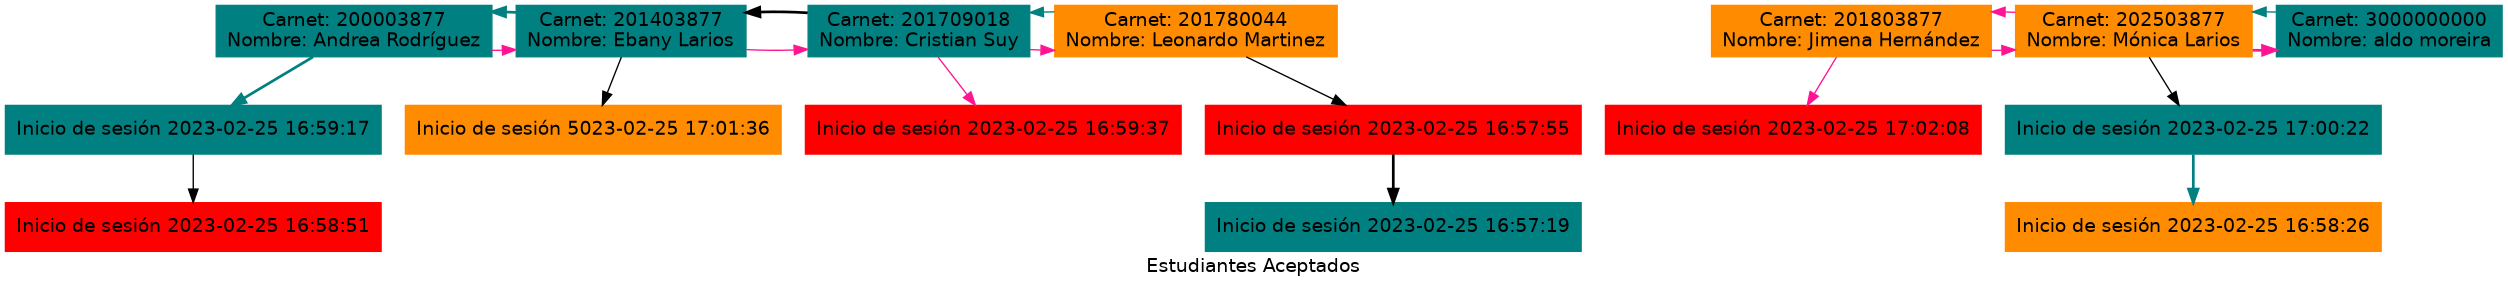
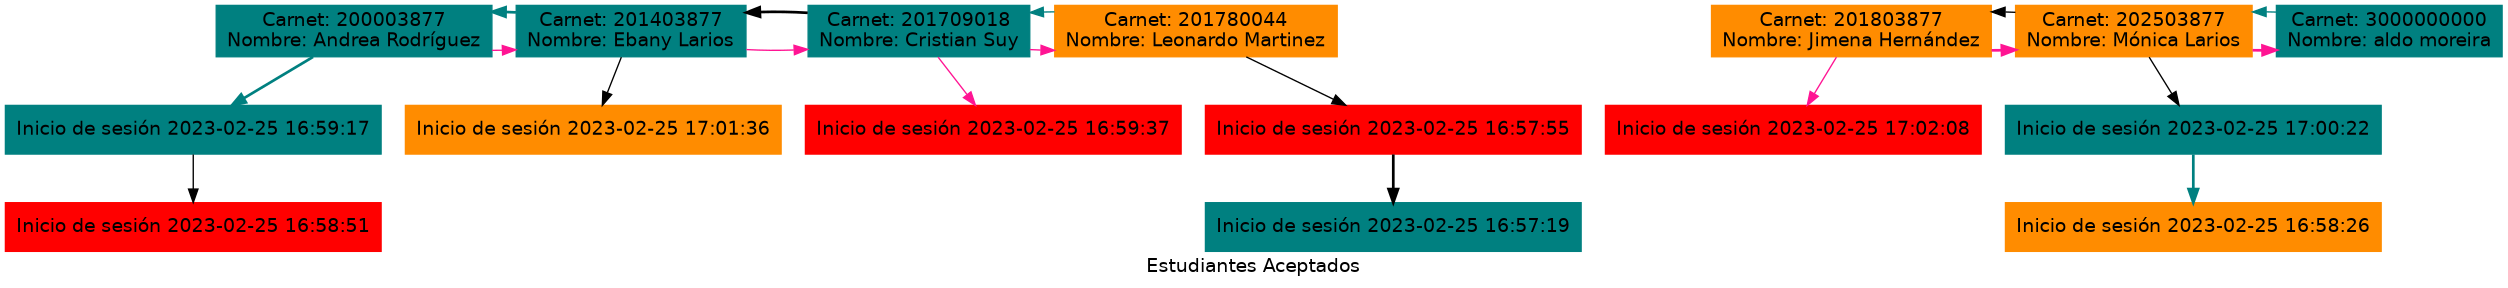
  digraph {
    fontname="DejaVu Sans"
    label="Estudiantes Aceptados"
    node [color=teal fontname="DejaVu Sans" shape=rectangle style=filled]
    edge [color=black fontname="DejaVu Sans" style=solid]
    n1 [label="Inicio de sesión 2023-02-25 16:59:17"]
-   n2 [color=darkorange label="Inicio de sesión 5023-02-25 17:01:36"]
+   n2 [color=darkorange label="Inicio de sesión 2023-02-25 17:01:36"]
    n3 [color=red label="Inicio de sesión 2023-02-25 16:59:37"]
    n4 [color=red label="Inicio de sesión 2023-02-25 16:57:55"]
    n5 [color=red label="Inicio de sesión 2023-02-25 17:02:08"]
    n6 [label="Inicio de sesión 2023-02-25 17:00:22"]
    n7 [label="Carnet: 200003877\nNombre: Andrea Rodríguez"]
    n8 [label="Carnet: 201403877\nNombre: Ebany Larios"]
    n9 [label="Carnet: 201709018\nNombre: Cristian Suy"]
    n10 [color=darkorange label="Carnet: 201780044\nNombre: Leonardo Martinez"]
    n11 [color=darkorange label="Carnet: 201803877\nNombre: Jimena Hernández"]
    n12 [color=darkorange label="Carnet: 202503877\nNombre: Mónica Larios"]
    n13 [label="Carnet: 3000000000\nNombre: aldo moreira"]
    n14 [color=red label="Inicio de sesión 2023-02-25 16:58:51"]
    n15 [label="Inicio de sesión 2023-02-25 16:57:19"]
    n16 [color=darkorange label="Inicio de sesión 2023-02-25 16:58:26"]
    subgraph sub_1 {
      rank=same
      n1
      n2
      n3
      n4
      n5
      n6
    }
    subgraph sub_2 {
      rank=same
      n7
      n8
      n9
      n10
      n11
      n12
      n13
    }
    n1 -> n14
    n4 -> n15 [style=bold]
    n6 -> n16 [color=teal style=bold]
    n7 -> n1 [color=teal style=bold]
    n7 -> n8 [color=deeppink]
    n8 -> n2
    n8 -> n7 [color=teal style=bold]
    n8 -> n9 [color=deeppink]
    n9 -> n3 [color=deeppink]
    n9 -> n8 [style=bold]
    n9 -> n10 [color=deeppink]
    n10 -> n4
    n10 -> n9 [color=teal]
    n11 -> n5 [color=deeppink]
-   n11 -> n12 [color=deeppink]
+   n11 -> n12 [color=deeppink style=bold]
    n12 -> n6
-   n12 -> n11 [color=deeppink]
+   n12 -> n11
    n12 -> n13 [color=deeppink style=bold]
    n13 -> n12 [color=teal]
  }
